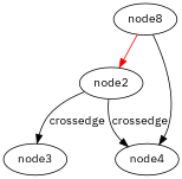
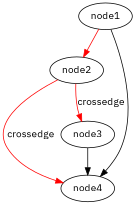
  digraph {
    fontname="IBM Plex Sans"
    node [fontname="IBM Plex Sans"]
    edge [color=red fontname="IBM Plex Sans"]
-   node1 [label=node8]
+   node1
    node2
    node4
    node3
    node1 -> node2
    node1 -> node4 [color=""]
-   node2 -> node4 [color=black label=crossedge]
-   node2 -> node3 [color=black label=crossedge]
+   node2 -> node4 [label=crossedge]
+   node2 -> node3 [label=crossedge]
+   node3 -> node4 [color=""]
  }
